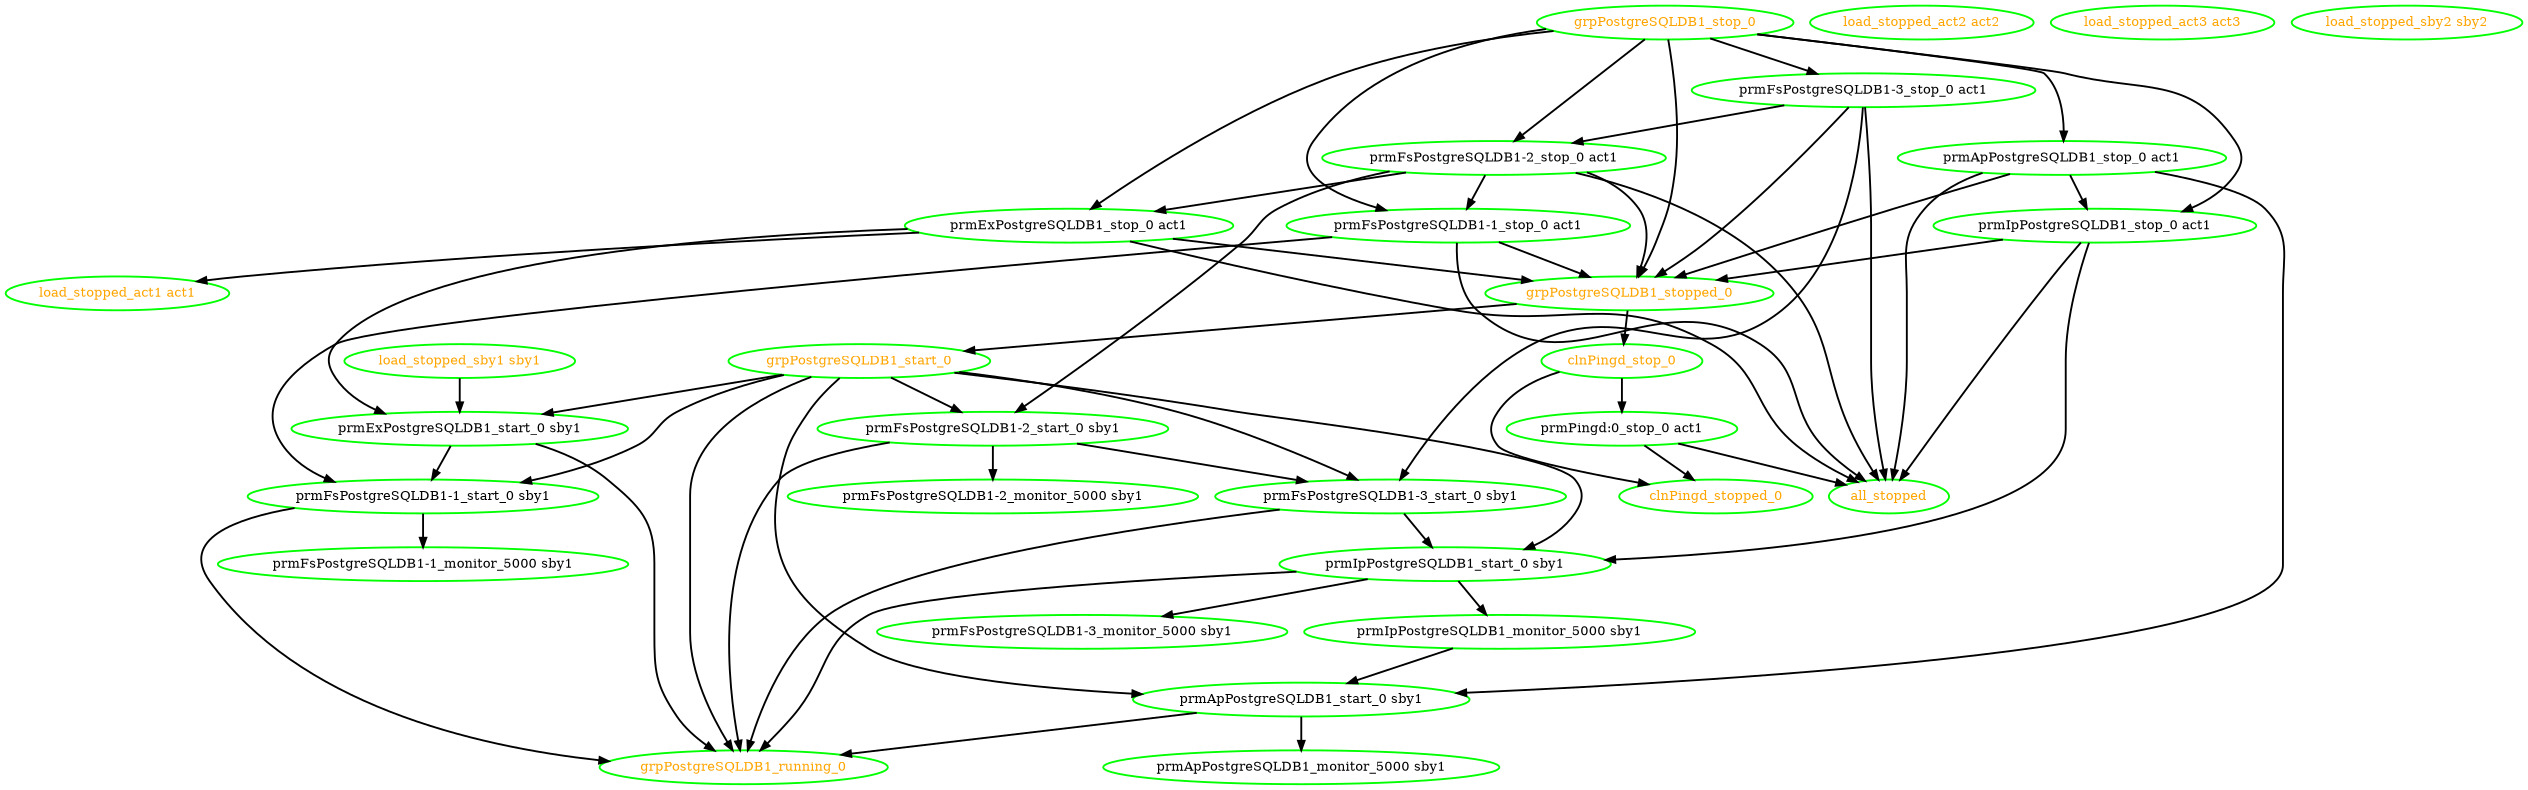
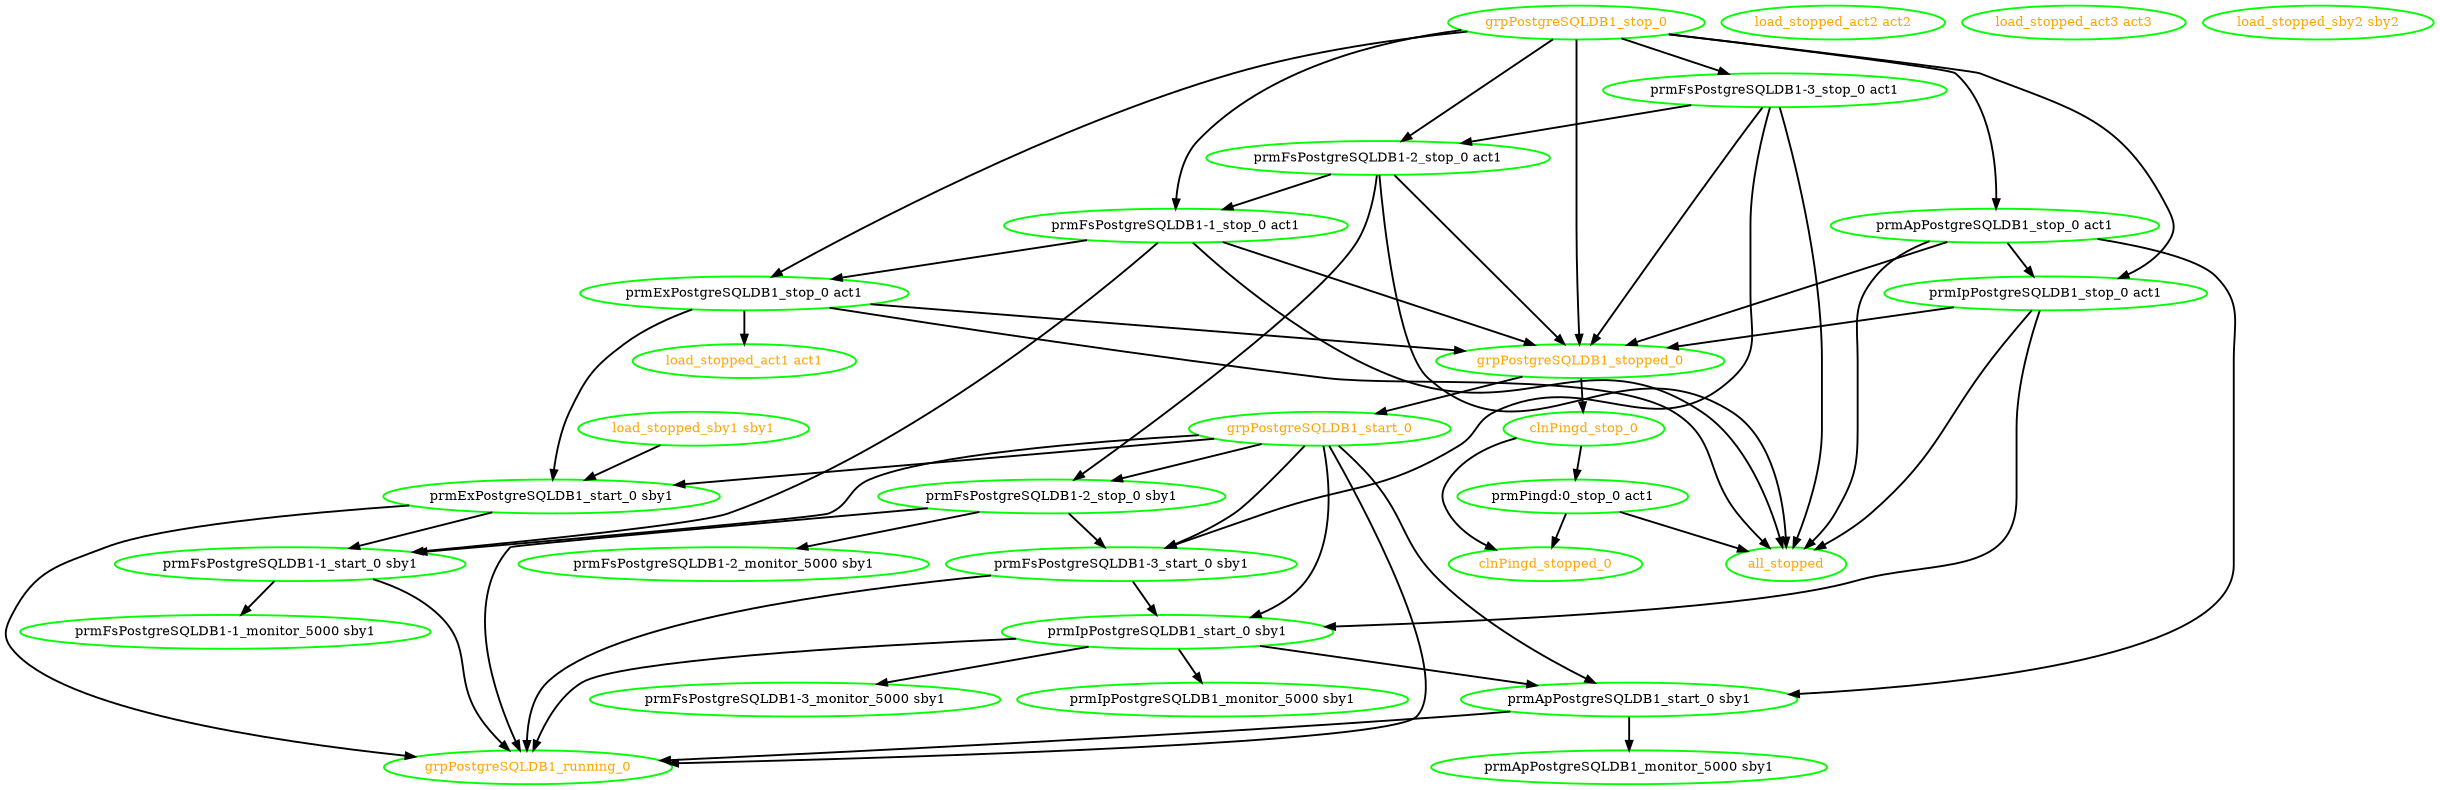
  digraph {
    node [color=green fontcolor=black style=bold]
    edge [style=bold]
    all_stopped [fontcolor=orange]
    clnPingd_stop_0 [fontcolor=orange]
    clnPingd_stopped_0 [fontcolor=orange]
    "prmPingd:0_stop_0 act1"
    grpPostgreSQLDB1_running_0 [fontcolor=orange]
    grpPostgreSQLDB1_start_0 [fontcolor=orange]
    "prmApPostgreSQLDB1_start_0 sby1"
    "prmExPostgreSQLDB1_start_0 sby1"
    "prmFsPostgreSQLDB1-1_start_0 sby1"
-   "prmFsPostgreSQLDB1-2_start_0 sby1"
+   "prmFsPostgreSQLDB1-2_start_0 sby1" [label="prmFsPostgreSQLDB1-2_stop_0 sby1"]
    "prmFsPostgreSQLDB1-3_start_0 sby1"
    "prmIpPostgreSQLDB1_start_0 sby1"
    "prmApPostgreSQLDB1_monitor_5000 sby1"
    "prmFsPostgreSQLDB1-1_monitor_5000 sby1"
    "prmFsPostgreSQLDB1-2_monitor_5000 sby1"
    "prmFsPostgreSQLDB1-3_monitor_5000 sby1"
    "prmIpPostgreSQLDB1_monitor_5000 sby1"
    grpPostgreSQLDB1_stop_0 [fontcolor=orange]
    grpPostgreSQLDB1_stopped_0 [fontcolor=orange]
    "prmApPostgreSQLDB1_stop_0 act1"
    "prmExPostgreSQLDB1_stop_0 act1"
    "prmFsPostgreSQLDB1-1_stop_0 act1"
    "prmFsPostgreSQLDB1-2_stop_0 act1"
    "prmFsPostgreSQLDB1-3_stop_0 act1"
    "prmIpPostgreSQLDB1_stop_0 act1"
    "load_stopped_act1 act1" [fontcolor=orange]
    "load_stopped_act2 act2" [fontcolor=orange]
    "load_stopped_act3 act3" [fontcolor=orange]
    "load_stopped_sby1 sby1" [fontcolor=orange]
    "load_stopped_sby2 sby2" [fontcolor=orange]
    clnPingd_stop_0 -> clnPingd_stopped_0
    clnPingd_stop_0 -> "prmPingd:0_stop_0 act1"
    "prmPingd:0_stop_0 act1" -> all_stopped
    "prmPingd:0_stop_0 act1" -> clnPingd_stopped_0
    grpPostgreSQLDB1_start_0 -> grpPostgreSQLDB1_running_0
    grpPostgreSQLDB1_start_0 -> "prmApPostgreSQLDB1_start_0 sby1"
    grpPostgreSQLDB1_start_0 -> "prmExPostgreSQLDB1_start_0 sby1"
    grpPostgreSQLDB1_start_0 -> "prmFsPostgreSQLDB1-1_start_0 sby1"
    grpPostgreSQLDB1_start_0 -> "prmFsPostgreSQLDB1-2_start_0 sby1"
    grpPostgreSQLDB1_start_0 -> "prmFsPostgreSQLDB1-3_start_0 sby1"
    grpPostgreSQLDB1_start_0 -> "prmIpPostgreSQLDB1_start_0 sby1"
    "prmApPostgreSQLDB1_start_0 sby1" -> grpPostgreSQLDB1_running_0
    "prmApPostgreSQLDB1_start_0 sby1" -> "prmApPostgreSQLDB1_monitor_5000 sby1"
    "prmExPostgreSQLDB1_start_0 sby1" -> grpPostgreSQLDB1_running_0
    "prmExPostgreSQLDB1_start_0 sby1" -> "prmFsPostgreSQLDB1-1_start_0 sby1"
    "prmFsPostgreSQLDB1-1_start_0 sby1" -> grpPostgreSQLDB1_running_0
    "prmFsPostgreSQLDB1-1_start_0 sby1" -> "prmFsPostgreSQLDB1-1_monitor_5000 sby1"
    "prmFsPostgreSQLDB1-2_start_0 sby1" -> grpPostgreSQLDB1_running_0
    "prmFsPostgreSQLDB1-2_start_0 sby1" -> "prmFsPostgreSQLDB1-3_start_0 sby1"
    "prmFsPostgreSQLDB1-2_start_0 sby1" -> "prmFsPostgreSQLDB1-2_monitor_5000 sby1"
    "prmFsPostgreSQLDB1-3_start_0 sby1" -> grpPostgreSQLDB1_running_0
    "prmFsPostgreSQLDB1-3_start_0 sby1" -> "prmIpPostgreSQLDB1_start_0 sby1"
    "prmIpPostgreSQLDB1_start_0 sby1" -> grpPostgreSQLDB1_running_0
-   "prmIpPostgreSQLDB1_monitor_5000 sby1" -> "prmApPostgreSQLDB1_start_0 sby1"
+   "prmIpPostgreSQLDB1_start_0 sby1" -> "prmApPostgreSQLDB1_start_0 sby1"
    "prmIpPostgreSQLDB1_start_0 sby1" -> "prmFsPostgreSQLDB1-3_monitor_5000 sby1"
    "prmIpPostgreSQLDB1_start_0 sby1" -> "prmIpPostgreSQLDB1_monitor_5000 sby1"
    grpPostgreSQLDB1_stop_0 -> grpPostgreSQLDB1_stopped_0
    grpPostgreSQLDB1_stop_0 -> "prmApPostgreSQLDB1_stop_0 act1"
    grpPostgreSQLDB1_stop_0 -> "prmExPostgreSQLDB1_stop_0 act1"
    grpPostgreSQLDB1_stop_0 -> "prmFsPostgreSQLDB1-1_stop_0 act1"
    grpPostgreSQLDB1_stop_0 -> "prmFsPostgreSQLDB1-2_stop_0 act1"
    grpPostgreSQLDB1_stop_0 -> "prmFsPostgreSQLDB1-3_stop_0 act1"
    grpPostgreSQLDB1_stop_0 -> "prmIpPostgreSQLDB1_stop_0 act1"
    grpPostgreSQLDB1_stopped_0 -> clnPingd_stop_0
    grpPostgreSQLDB1_stopped_0 -> grpPostgreSQLDB1_start_0
    "prmApPostgreSQLDB1_stop_0 act1" -> all_stopped
    "prmApPostgreSQLDB1_stop_0 act1" -> "prmApPostgreSQLDB1_start_0 sby1"
    "prmApPostgreSQLDB1_stop_0 act1" -> grpPostgreSQLDB1_stopped_0
    "prmApPostgreSQLDB1_stop_0 act1" -> "prmIpPostgreSQLDB1_stop_0 act1"
    "prmExPostgreSQLDB1_stop_0 act1" -> all_stopped
    "prmExPostgreSQLDB1_stop_0 act1" -> "prmExPostgreSQLDB1_start_0 sby1"
    "prmExPostgreSQLDB1_stop_0 act1" -> grpPostgreSQLDB1_stopped_0
    "prmExPostgreSQLDB1_stop_0 act1" -> "load_stopped_act1 act1"
    "prmFsPostgreSQLDB1-1_stop_0 act1" -> all_stopped
    "prmFsPostgreSQLDB1-1_stop_0 act1" -> "prmFsPostgreSQLDB1-1_start_0 sby1"
    "prmFsPostgreSQLDB1-1_stop_0 act1" -> grpPostgreSQLDB1_stopped_0
-   "prmFsPostgreSQLDB1-2_stop_0 act1" -> "prmExPostgreSQLDB1_stop_0 act1"
+   "prmFsPostgreSQLDB1-1_stop_0 act1" -> "prmExPostgreSQLDB1_stop_0 act1"
    "prmFsPostgreSQLDB1-2_stop_0 act1" -> all_stopped
    "prmFsPostgreSQLDB1-2_stop_0 act1" -> "prmFsPostgreSQLDB1-2_start_0 sby1"
    "prmFsPostgreSQLDB1-2_stop_0 act1" -> grpPostgreSQLDB1_stopped_0
    "prmFsPostgreSQLDB1-2_stop_0 act1" -> "prmFsPostgreSQLDB1-1_stop_0 act1"
    "prmFsPostgreSQLDB1-3_stop_0 act1" -> all_stopped
    "prmFsPostgreSQLDB1-3_stop_0 act1" -> "prmFsPostgreSQLDB1-3_start_0 sby1"
    "prmFsPostgreSQLDB1-3_stop_0 act1" -> grpPostgreSQLDB1_stopped_0
    "prmFsPostgreSQLDB1-3_stop_0 act1" -> "prmFsPostgreSQLDB1-2_stop_0 act1"
    "prmIpPostgreSQLDB1_stop_0 act1" -> all_stopped
    "prmIpPostgreSQLDB1_stop_0 act1" -> "prmIpPostgreSQLDB1_start_0 sby1"
    "prmIpPostgreSQLDB1_stop_0 act1" -> grpPostgreSQLDB1_stopped_0
    "load_stopped_sby1 sby1" -> "prmExPostgreSQLDB1_start_0 sby1"
  }
